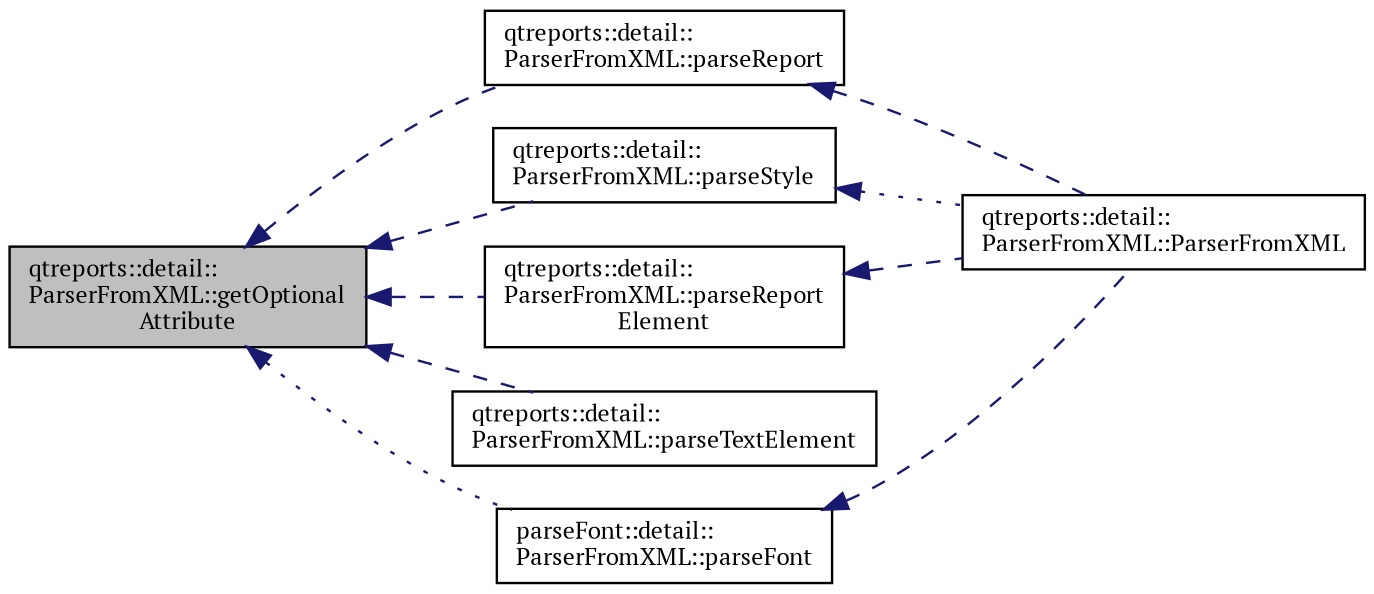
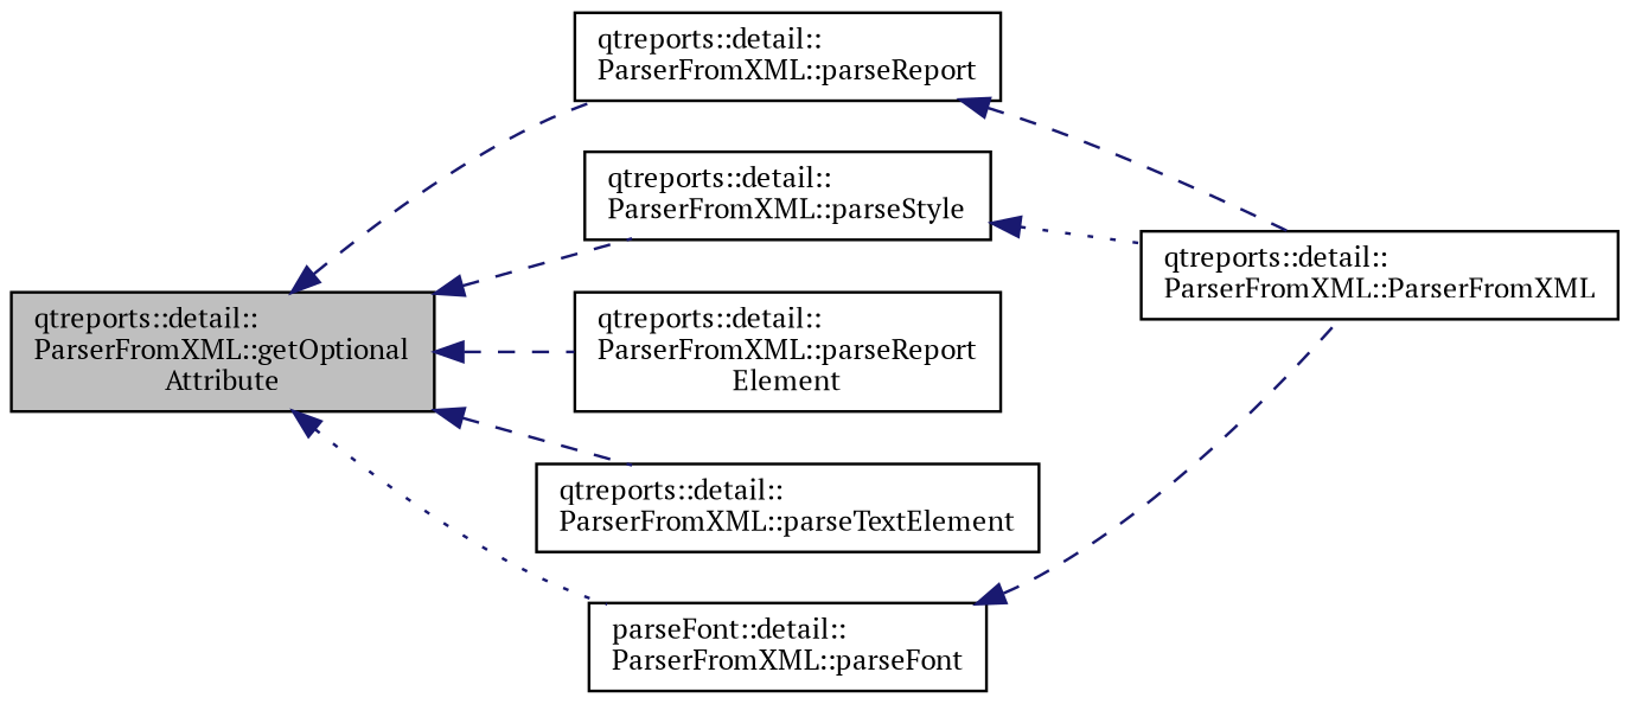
  digraph {
    fontname="PT Serif"
    rankdir=LR
    node [color=black fontname="PT Serif" fontsize=10 shape=record]
    edge [color=midnightblue dir=back fontname="PT Serif" fontsize=10 labelfontname=Helvetica labelfontsize=10 style=dashed]
    n1 [fillcolor=grey75 fontcolor=black height=0.2 label="qtreports::detail::\lParserFromXML::getOptional\lAttribute" style=filled width=0.4]
    n2 [height=0.2 label="qtreports::detail::\lParserFromXML::parseReport" width=0.4]
    n3 [height=0.2 label="qtreports::detail::\lParserFromXML::parseStyle" width=0.4]
    n4 [height=0.2 label="qtreports::detail::\lParserFromXML::parseReport\lElement" width=0.4]
    n5 [height=0.2 label="qtreports::detail::\lParserFromXML::parseTextElement" width=0.4]
    n6 [height=0.2 label="parseFont::detail::\lParserFromXML::parseFont" width=0.4]
    n7 [height=0.2 label="qtreports::detail::\lParserFromXML::ParserFromXML" width=0.4]
    n1 -> n2
    n1 -> n3
    n1 -> n4
    n1 -> n5
    n1 -> n6 [style=dotted]
    n2 -> n7
    n3 -> n7 [style=dotted]
-   n4 -> n7
    n6 -> n7
  }
